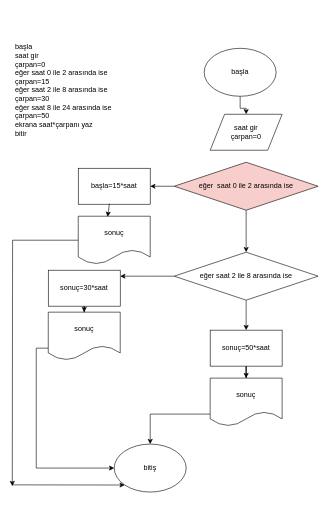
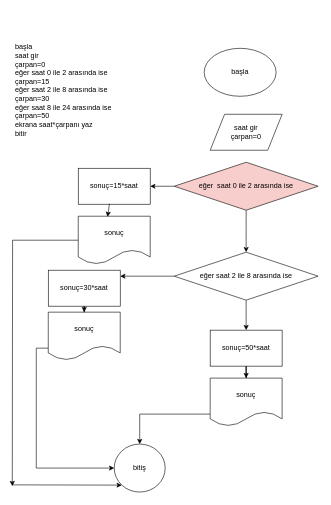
  <mxCell id="0" />
  <mxCell id="1" parent="0" />
  <mxCell id="2" value="&lt;h1&gt;&lt;br&gt;&lt;/h1&gt;&lt;div&gt;başla&lt;/div&gt;&lt;div&gt;saat gir&lt;/div&gt;&lt;div&gt;çarpan=0&lt;/div&gt;&lt;div&gt;eğer saat 0 ile 2 arasında ise&lt;/div&gt;&lt;div&gt;çarpan=15&lt;/div&gt;&lt;div&gt;eğer saat 2 ile 8 arasında ise&lt;/div&gt;&lt;div&gt;çarpan=30&lt;/div&gt;&lt;div&gt;eğer saat 8 ile 24 arasında ise&lt;/div&gt;&lt;div&gt;çarpan=50&lt;/div&gt;&lt;div&gt;ekrana saat*çarpanı yaz&lt;/div&gt;&lt;div&gt;bitir&lt;/div&gt;&lt;div&gt;&lt;br&gt;&lt;/div&gt;" style="text;html=1;strokeColor=none;fillColor=none;spacing=5;spacingTop=-20;whiteSpace=wrap;overflow=hidden;rounded=0;" vertex="1" parent="1"><mxGeometry x="20" y="20" width="270" height="210" as="geometry" /></mxCell>
- <mxCell id="3" style="edgeStyle=orthogonalEdgeStyle;rounded=0;orthogonalLoop=1;jettySize=auto;html=1;exitX=0.5;exitY=1;exitDx=0;exitDy=0;" edge="1" parent="1" source="4" target="5"><mxGeometry relative="1" as="geometry" /></mxCell>
  <mxCell id="4" value="başla" style="ellipse;whiteSpace=wrap;html=1;" vertex="1" parent="1"><mxGeometry x="340" y="80" width="120" height="80" as="geometry" /></mxCell>
  <mxCell id="5" value="saat gir&lt;br&gt;çarpan=0" style="shape=parallelogram;perimeter=parallelogramPerimeter;whiteSpace=wrap;html=1;" vertex="1" parent="1"><mxGeometry x="350" y="190" width="120" height="60" as="geometry" /></mxCell>
  <mxCell id="6" style="edgeStyle=orthogonalEdgeStyle;rounded=0;orthogonalLoop=1;jettySize=auto;html=1;exitX=0.5;exitY=1;exitDx=0;exitDy=0;" edge="1" parent="1" source="7"><mxGeometry relative="1" as="geometry"><mxPoint x="410" y="420" as="targetPoint" /></mxGeometry></mxCell>
  <mxCell id="7" value="eğer&amp;nbsp; saat 0 ile 2 arasında ise" style="rhombus;whiteSpace=wrap;html=1;fillColor=#f8cecc;" vertex="1" parent="1"><mxGeometry x="290" y="270" width="240" height="80" as="geometry" /></mxCell>
  <mxCell id="8" value="" style="endArrow=classic;html=1;exitX=0;exitY=0.5;exitDx=0;exitDy=0;" edge="1" parent="1" source="7"><mxGeometry width="50" height="50" relative="1" as="geometry"><mxPoint x="200" y="360" as="sourcePoint" /><mxPoint x="250" y="310" as="targetPoint" /></mxGeometry></mxCell>
- <mxCell id="9" value="başla=15*saat" style="rounded=0;whiteSpace=wrap;html=1;" vertex="1" parent="1"><mxGeometry x="130" y="280" width="120" height="60" as="geometry" /></mxCell>
+ <mxCell id="9" value="sonuç=15*saat" style="rounded=0;whiteSpace=wrap;html=1;" vertex="1" parent="1"><mxGeometry x="130" y="280" width="120" height="60" as="geometry" /></mxCell>
  <mxCell id="10" style="edgeStyle=orthogonalEdgeStyle;rounded=0;orthogonalLoop=1;jettySize=auto;html=1;exitX=0;exitY=0.5;exitDx=0;exitDy=0;" edge="1" parent="1" source="11"><mxGeometry relative="1" as="geometry"><mxPoint x="20" y="810" as="targetPoint" /></mxGeometry></mxCell>
  <mxCell id="11" value="sonuç" style="shape=document;whiteSpace=wrap;html=1;boundedLbl=1;" vertex="1" parent="1"><mxGeometry x="130" y="360" width="120" height="80" as="geometry" /></mxCell>
  <mxCell id="12" value="" style="endArrow=classic;html=1;exitX=0.433;exitY=0.983;exitDx=0;exitDy=0;exitPerimeter=0;entryX=0.408;entryY=0.013;entryDx=0;entryDy=0;entryPerimeter=0;" edge="1" parent="1" source="9" target="11"><mxGeometry width="50" height="50" relative="1" as="geometry"><mxPoint x="160" y="420" as="sourcePoint" /><mxPoint x="210" y="370" as="targetPoint" /></mxGeometry></mxCell>
  <mxCell id="13" style="edgeStyle=orthogonalEdgeStyle;rounded=0;orthogonalLoop=1;jettySize=auto;html=1;exitX=0;exitY=0.5;exitDx=0;exitDy=0;" edge="1" parent="1" source="15"><mxGeometry relative="1" as="geometry"><mxPoint x="200" y="460" as="targetPoint" /></mxGeometry></mxCell>
  <mxCell id="14" style="edgeStyle=orthogonalEdgeStyle;rounded=0;orthogonalLoop=1;jettySize=auto;html=1;exitX=0.5;exitY=1;exitDx=0;exitDy=0;" edge="1" parent="1" source="15"><mxGeometry relative="1" as="geometry"><mxPoint x="410" y="550" as="targetPoint" /></mxGeometry></mxCell>
  <mxCell id="15" value="eğer saat 2 ile 8 arasında ise" style="rhombus;whiteSpace=wrap;html=1;" vertex="1" parent="1"><mxGeometry x="290" y="420" width="240" height="80" as="geometry" /></mxCell>
  <mxCell id="16" style="edgeStyle=orthogonalEdgeStyle;rounded=0;orthogonalLoop=1;jettySize=auto;html=1;exitX=0.5;exitY=1;exitDx=0;exitDy=0;" edge="1" parent="1" source="17" target="19"><mxGeometry relative="1" as="geometry" /></mxCell>
  <mxCell id="17" value="sonuç=30*saat" style="rounded=0;whiteSpace=wrap;html=1;" vertex="1" parent="1"><mxGeometry x="80" y="450" width="120" height="60" as="geometry" /></mxCell>
  <mxCell id="18" style="edgeStyle=orthogonalEdgeStyle;rounded=0;orthogonalLoop=1;jettySize=auto;html=1;exitX=0;exitY=0.75;exitDx=0;exitDy=0;entryX=0;entryY=0.5;entryDx=0;entryDy=0;" edge="1" parent="1" source="19" target="24"><mxGeometry relative="1" as="geometry" /></mxCell>
  <mxCell id="19" value="sonuç" style="shape=document;whiteSpace=wrap;html=1;boundedLbl=1;" vertex="1" parent="1"><mxGeometry x="80" y="520" width="120" height="80" as="geometry" /></mxCell>
  <mxCell id="20" value="" style="edgeStyle=orthogonalEdgeStyle;rounded=0;orthogonalLoop=1;jettySize=auto;html=1;" edge="1" parent="1" source="21" target="23"><mxGeometry relative="1" as="geometry" /></mxCell>
  <mxCell id="21" value="sonuç=50*saat" style="rounded=0;whiteSpace=wrap;html=1;" vertex="1" parent="1"><mxGeometry x="350" y="550" width="120" height="60" as="geometry" /></mxCell>
  <mxCell id="22" style="edgeStyle=orthogonalEdgeStyle;rounded=0;orthogonalLoop=1;jettySize=auto;html=1;exitX=0;exitY=0.75;exitDx=0;exitDy=0;entryX=0.5;entryY=0;entryDx=0;entryDy=0;" edge="1" parent="1" source="23" target="24"><mxGeometry relative="1" as="geometry" /></mxCell>
  <mxCell id="23" value="sonuç" style="shape=document;whiteSpace=wrap;html=1;boundedLbl=1;" vertex="1" parent="1"><mxGeometry x="350" y="630" width="120" height="80" as="geometry" /></mxCell>
- <mxCell id="24" value="bitiş" style="ellipse;whiteSpace=wrap;html=1;" vertex="1" parent="1"><mxGeometry x="190" y="740" width="120" height="80" as="geometry" /></mxCell>
+ <mxCell id="24" value="bitiş" style="ellipse;whiteSpace=wrap;html=1;" vertex="1" parent="1"><mxGeometry x="190" y="740" width="85" height="80" as="geometry" /></mxCell>
  <mxCell id="25" value="" style="endArrow=classic;html=1;entryX=0;entryY=1;entryDx=0;entryDy=0;" edge="1" parent="1" target="24"><mxGeometry width="50" height="50" relative="1" as="geometry"><mxPoint x="20" y="808" as="sourcePoint" /><mxPoint x="80" y="790" as="targetPoint" /></mxGeometry></mxCell>
